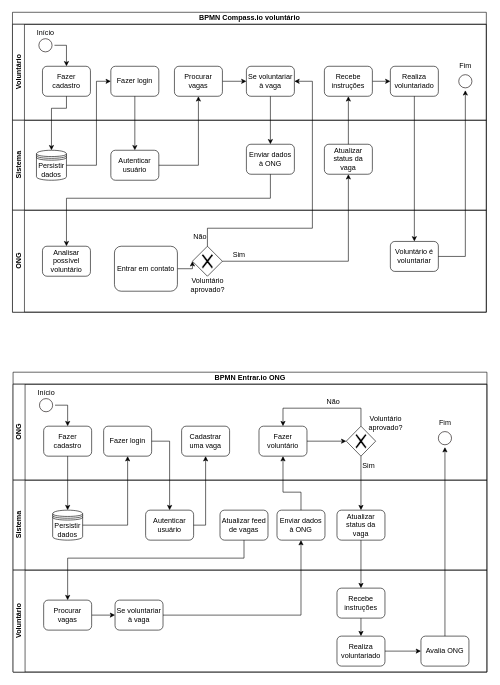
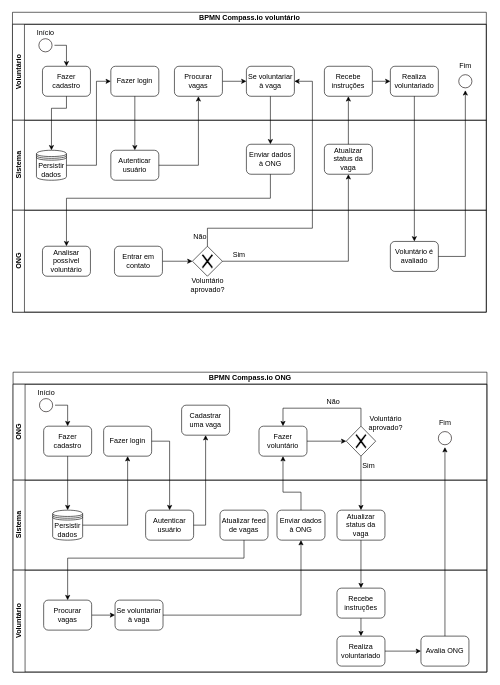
  <mxCell id="0" />
  <mxCell id="1" parent="0" />
  <mxCell id="2" value="BPMN Compass.io voluntário" style="swimlane;html=1;childLayout=stackLayout;resizeParent=1;resizeParentMax=0;horizontal=1;startSize=20;horizontalStack=0;fillColor=#FFFFFF;" vertex="1" parent="1"><mxGeometry x="20" y="20" width="790" height="500" as="geometry" /></mxCell>
  <mxCell id="3" value="Voluntário" style="swimlane;html=1;startSize=20;horizontal=0;" vertex="1" parent="2"><mxGeometry y="20" width="790" height="160" as="geometry" /></mxCell>
  <mxCell id="4" style="edgeStyle=orthogonalEdgeStyle;rounded=0;orthogonalLoop=1;jettySize=auto;html=1;exitX=1;exitY=0.5;exitDx=0;exitDy=0;entryX=0.5;entryY=0;entryDx=0;entryDy=0;" edge="1" parent="3" source="6" target="12"><mxGeometry relative="1" as="geometry" /></mxCell>
  <mxCell id="5" value="Início" style="text;html=1;align=center;verticalAlign=middle;resizable=0;points=[];autosize=1;" vertex="1" parent="3"><mxGeometry x="35" y="4" width="40" height="20" as="geometry" /></mxCell>
  <mxCell id="6" value="" style="ellipse;html=1;shape=startState;fillColor=#FFFFFF;strokeColor=#0A0000;" vertex="1" parent="3"><mxGeometry x="40" y="20" width="30" height="30" as="geometry" /></mxCell>
  <mxCell id="7" style="edgeStyle=orthogonalEdgeStyle;rounded=0;orthogonalLoop=1;jettySize=auto;html=1;exitX=1;exitY=0.5;exitDx=0;exitDy=0;entryX=0;entryY=0.5;entryDx=0;entryDy=0;" edge="1" parent="3" source="10" target="9"><mxGeometry relative="1" as="geometry" /></mxCell>
  <mxCell id="8" value="Fim" style="text;html=1;align=center;verticalAlign=middle;resizable=0;points=[];autosize=1;" vertex="1" parent="3"><mxGeometry x="735" y="60" width="40" height="20" as="geometry" /></mxCell>
  <mxCell id="9" value="Realiza voluntariado" style="shape=ext;rounded=1;html=1;whiteSpace=wrap;fillColor=#FFFFFF;" vertex="1" parent="3"><mxGeometry x="630" y="70" width="80" height="50" as="geometry" /></mxCell>
  <mxCell id="10" value="Recebe instruções" style="shape=ext;rounded=1;html=1;whiteSpace=wrap;fillColor=#FFFFFF;" vertex="1" parent="3"><mxGeometry x="520" y="70" width="80" height="50" as="geometry" /></mxCell>
  <mxCell id="11" value="Se voluntariar à vaga" style="shape=ext;rounded=1;html=1;whiteSpace=wrap;fillColor=#FFFFFF;" vertex="1" parent="3"><mxGeometry x="390" y="70" width="80" height="50" as="geometry" /></mxCell>
  <mxCell id="12" value="Fazer cadastro" style="shape=ext;rounded=1;html=1;whiteSpace=wrap;fillColor=#FFFFFF;" vertex="1" parent="3"><mxGeometry x="50" y="70" width="80" height="50" as="geometry" /></mxCell>
  <mxCell id="13" value="Fazer login" style="shape=ext;rounded=1;html=1;whiteSpace=wrap;fillColor=#FFFFFF;" vertex="1" parent="3"><mxGeometry x="164" y="70" width="80" height="50" as="geometry" /></mxCell>
  <mxCell id="14" style="edgeStyle=orthogonalEdgeStyle;rounded=0;orthogonalLoop=1;jettySize=auto;html=1;exitX=1;exitY=0.5;exitDx=0;exitDy=0;entryX=0;entryY=0.5;entryDx=0;entryDy=0;" edge="1" parent="3" source="15" target="11"><mxGeometry relative="1" as="geometry" /></mxCell>
  <mxCell id="15" value="Procurar vagas" style="shape=ext;rounded=1;html=1;whiteSpace=wrap;fillColor=#FFFFFF;" vertex="1" parent="3"><mxGeometry x="270" y="70" width="80" height="50" as="geometry" /></mxCell>
  <mxCell id="16" value="" style="ellipse;html=1;shape=startState;fillColor=#FFFFFF;strokeColor=#0A0000;" vertex="1" parent="3"><mxGeometry x="740" y="80" width="30" height="30" as="geometry" /></mxCell>
  <mxCell id="17" value="Sistema" style="swimlane;html=1;startSize=20;horizontal=0;" vertex="1" parent="2"><mxGeometry y="180" width="790" height="150" as="geometry" /></mxCell>
  <mxCell id="18" value="Enviar dados à ONG" style="shape=ext;rounded=1;html=1;whiteSpace=wrap;fillColor=#FFFFFF;" vertex="1" parent="17"><mxGeometry x="390" y="40" width="80" height="50" as="geometry" /></mxCell>
  <mxCell id="19" value="Atualizar status da vaga" style="shape=ext;rounded=1;html=1;whiteSpace=wrap;fillColor=#FFFFFF;" vertex="1" parent="17"><mxGeometry x="520" y="40" width="80" height="50" as="geometry" /></mxCell>
  <mxCell id="20" value="Autenticar usuário" style="shape=ext;rounded=1;html=1;whiteSpace=wrap;fillColor=#FFFFFF;" vertex="1" parent="17"><mxGeometry x="164" y="50" width="80" height="50" as="geometry" /></mxCell>
  <mxCell id="21" value="Persistir dados" style="shape=datastore;whiteSpace=wrap;html=1;fillColor=#FFFFFF;" vertex="1" parent="17"><mxGeometry x="40" y="50" width="50" height="50" as="geometry" /></mxCell>
  <mxCell id="22" value="ONG" style="swimlane;html=1;startSize=20;horizontal=0;" vertex="1" parent="2"><mxGeometry y="330" width="790" height="170" as="geometry" /></mxCell>
  <mxCell id="23" value="Não" style="text;html=1;strokeColor=none;fillColor=none;align=center;verticalAlign=middle;whiteSpace=wrap;rounded=0;" vertex="1" parent="22"><mxGeometry x="298" y="35" width="30" height="20" as="geometry" /></mxCell>
  <mxCell id="24" value="Sim" style="text;html=1;strokeColor=none;fillColor=none;align=center;verticalAlign=middle;whiteSpace=wrap;rounded=0;" vertex="1" parent="22"><mxGeometry x="362.5" y="65" width="30" height="20" as="geometry" /></mxCell>
- <mxCell id="25" value="Voluntário é voluntariar" style="shape=ext;rounded=1;html=1;whiteSpace=wrap;fillColor=#FFFFFF;" vertex="1" parent="22"><mxGeometry x="630" y="52" width="80" height="50" as="geometry" /></mxCell>
+ <mxCell id="25" value="Voluntário é avaliado" style="shape=ext;rounded=1;html=1;whiteSpace=wrap;fillColor=#FFFFFF;" vertex="1" parent="22"><mxGeometry x="630" y="52" width="80" height="50" as="geometry" /></mxCell>
  <mxCell id="26" value="Analisar possível voluntário" style="shape=ext;rounded=1;html=1;whiteSpace=wrap;fillColor=#FFFFFF;" vertex="1" parent="22"><mxGeometry x="50" y="60" width="80" height="50" as="geometry" /></mxCell>
  <mxCell id="27" style="edgeStyle=orthogonalEdgeStyle;rounded=0;orthogonalLoop=1;jettySize=auto;html=1;exitX=1;exitY=0.5;exitDx=0;exitDy=0;entryX=0;entryY=0.5;entryDx=0;entryDy=0;" edge="1" parent="22" source="28" target="29"><mxGeometry relative="1" as="geometry" /></mxCell>
- <mxCell id="28" value="Entrar em contato" style="shape=ext;rounded=1;html=1;whiteSpace=wrap;fillColor=#FFFFFF;" vertex="1" parent="22"><mxGeometry x="170" y="60" width="105" height="75" as="geometry" /></mxCell>
+ <mxCell id="28" value="Entrar em contato" style="shape=ext;rounded=1;html=1;whiteSpace=wrap;fillColor=#FFFFFF;" vertex="1" parent="22"><mxGeometry x="170" y="60" width="80" height="50" as="geometry" /></mxCell>
  <mxCell id="29" value="" style="shape=mxgraph.bpmn.shape;html=1;verticalLabelPosition=bottom;labelBackgroundColor=#ffffff;verticalAlign=top;align=center;perimeter=rhombusPerimeter;background=gateway;outlineConnect=0;outline=none;symbol=exclusiveGw;fillColor=#FFFFFF;" vertex="1" parent="22"><mxGeometry x="300" y="60" width="50" height="50" as="geometry" /></mxCell>
  <mxCell id="30" value="Voluntário aprovado?" style="text;html=1;strokeColor=none;fillColor=none;align=center;verticalAlign=middle;whiteSpace=wrap;rounded=0;" vertex="1" parent="22"><mxGeometry x="287.5" y="110" width="75" height="30" as="geometry" /></mxCell>
  <mxCell id="31" style="edgeStyle=orthogonalEdgeStyle;rounded=0;orthogonalLoop=1;jettySize=auto;html=1;exitX=0.5;exitY=1;exitDx=0;exitDy=0;" edge="1" parent="2" source="12" target="21"><mxGeometry relative="1" as="geometry"><Array as="points"><mxPoint x="90" y="160" /><mxPoint x="65" y="160" /></Array></mxGeometry></mxCell>
  <mxCell id="32" style="edgeStyle=orthogonalEdgeStyle;rounded=0;orthogonalLoop=1;jettySize=auto;html=1;exitX=1;exitY=0.5;exitDx=0;exitDy=0;entryX=0;entryY=0.5;entryDx=0;entryDy=0;" edge="1" parent="2" source="21" target="13"><mxGeometry relative="1" as="geometry"><Array as="points"><mxPoint x="140" y="255" /><mxPoint x="140" y="115" /></Array></mxGeometry></mxCell>
  <mxCell id="33" style="edgeStyle=orthogonalEdgeStyle;rounded=0;orthogonalLoop=1;jettySize=auto;html=1;exitX=0.5;exitY=1;exitDx=0;exitDy=0;entryX=0.5;entryY=0;entryDx=0;entryDy=0;" edge="1" parent="2" source="13" target="20"><mxGeometry relative="1" as="geometry" /></mxCell>
  <mxCell id="34" style="edgeStyle=orthogonalEdgeStyle;rounded=0;orthogonalLoop=1;jettySize=auto;html=1;exitX=1;exitY=0.5;exitDx=0;exitDy=0;entryX=0.5;entryY=1;entryDx=0;entryDy=0;" edge="1" parent="2" source="20" target="15"><mxGeometry relative="1" as="geometry" /></mxCell>
  <mxCell id="35" style="edgeStyle=orthogonalEdgeStyle;rounded=0;orthogonalLoop=1;jettySize=auto;html=1;exitX=0.5;exitY=1;exitDx=0;exitDy=0;" edge="1" parent="2" source="11" target="18"><mxGeometry relative="1" as="geometry" /></mxCell>
  <mxCell id="36" style="edgeStyle=orthogonalEdgeStyle;rounded=0;orthogonalLoop=1;jettySize=auto;html=1;exitX=0.5;exitY=1;exitDx=0;exitDy=0;" edge="1" parent="2" source="18" target="26"><mxGeometry relative="1" as="geometry"><Array as="points"><mxPoint x="430" y="310" /><mxPoint x="90" y="310" /></Array></mxGeometry></mxCell>
  <mxCell id="37" style="edgeStyle=orthogonalEdgeStyle;rounded=0;orthogonalLoop=1;jettySize=auto;html=1;exitX=0.5;exitY=0;exitDx=0;exitDy=0;entryX=1;entryY=0.5;entryDx=0;entryDy=0;" edge="1" parent="2" source="29" target="11"><mxGeometry relative="1" as="geometry"><Array as="points"><mxPoint x="325" y="360" /><mxPoint x="500" y="360" /><mxPoint x="500" y="115" /></Array></mxGeometry></mxCell>
  <mxCell id="38" style="edgeStyle=orthogonalEdgeStyle;rounded=0;orthogonalLoop=1;jettySize=auto;html=1;exitX=1;exitY=0.5;exitDx=0;exitDy=0;entryX=0.5;entryY=1;entryDx=0;entryDy=0;" edge="1" parent="2" source="29" target="19"><mxGeometry relative="1" as="geometry" /></mxCell>
  <mxCell id="39" style="edgeStyle=orthogonalEdgeStyle;rounded=0;orthogonalLoop=1;jettySize=auto;html=1;exitX=0.5;exitY=0;exitDx=0;exitDy=0;" edge="1" parent="2" source="19" target="10"><mxGeometry relative="1" as="geometry" /></mxCell>
  <mxCell id="40" style="edgeStyle=orthogonalEdgeStyle;rounded=0;orthogonalLoop=1;jettySize=auto;html=1;exitX=0.5;exitY=1;exitDx=0;exitDy=0;entryX=0.5;entryY=0;entryDx=0;entryDy=0;" edge="1" parent="2" source="9" target="25"><mxGeometry relative="1" as="geometry" /></mxCell>
  <mxCell id="41" style="edgeStyle=orthogonalEdgeStyle;rounded=0;orthogonalLoop=1;jettySize=auto;html=1;exitX=1;exitY=0.5;exitDx=0;exitDy=0;entryX=0.5;entryY=1;entryDx=0;entryDy=0;" edge="1" parent="2" source="25" target="16"><mxGeometry relative="1" as="geometry" /></mxCell>
- <mxCell id="42" value="BPMN Entrar.io ONG" style="swimlane;html=1;childLayout=stackLayout;resizeParent=1;resizeParentMax=0;horizontal=1;startSize=20;horizontalStack=0;fillColor=#FFFFFF;" vertex="1" parent="1"><mxGeometry x="21" y="620" width="790" height="500" as="geometry" /></mxCell>
+ <mxCell id="42" value="BPMN Compass.io ONG" style="swimlane;html=1;childLayout=stackLayout;resizeParent=1;resizeParentMax=0;horizontal=1;startSize=20;horizontalStack=0;fillColor=#FFFFFF;" vertex="1" parent="1"><mxGeometry x="21" y="620" width="790" height="500" as="geometry" /></mxCell>
  <mxCell id="43" value="ONG" style="swimlane;html=1;startSize=20;horizontal=0;" vertex="1" parent="42"><mxGeometry y="20" width="790" height="160" as="geometry" /></mxCell>
  <mxCell id="44" style="edgeStyle=orthogonalEdgeStyle;rounded=0;orthogonalLoop=1;jettySize=auto;html=1;exitX=1;exitY=0.5;exitDx=0;exitDy=0;" edge="1" parent="43" source="47" target="53"><mxGeometry relative="1" as="geometry"><mxPoint x="90" y="70" as="targetPoint" /></mxGeometry></mxCell>
  <mxCell id="45" value="Início" style="text;html=1;align=center;verticalAlign=middle;resizable=0;points=[];autosize=1;" vertex="1" parent="43"><mxGeometry x="35" y="4" width="40" height="20" as="geometry" /></mxCell>
  <mxCell id="46" value="Não" style="text;html=1;strokeColor=none;fillColor=none;align=center;verticalAlign=middle;whiteSpace=wrap;rounded=0;" vertex="1" parent="43"><mxGeometry x="518.5" y="20" width="30" height="20" as="geometry" /></mxCell>
  <mxCell id="47" value="" style="ellipse;html=1;shape=startState;fillColor=#FFFFFF;strokeColor=#0A0000;" vertex="1" parent="43"><mxGeometry x="40" y="20" width="30" height="30" as="geometry" /></mxCell>
  <mxCell id="48" style="edgeStyle=orthogonalEdgeStyle;rounded=0;orthogonalLoop=1;jettySize=auto;html=1;exitX=0.5;exitY=0;exitDx=0;exitDy=0;entryX=0.5;entryY=0;entryDx=0;entryDy=0;" edge="1" parent="43" source="57" target="56"><mxGeometry relative="1" as="geometry"><Array as="points"><mxPoint x="580" y="40" /><mxPoint x="450" y="40" /></Array></mxGeometry></mxCell>
  <mxCell id="49" value="Voluntário aprovado?" style="text;html=1;strokeColor=none;fillColor=none;align=center;verticalAlign=middle;whiteSpace=wrap;rounded=0;" vertex="1" parent="43"><mxGeometry x="584" y="50" width="75" height="30" as="geometry" /></mxCell>
  <mxCell id="50" value="Fim" style="text;html=1;align=center;verticalAlign=middle;resizable=0;points=[];autosize=1;" vertex="1" parent="43"><mxGeometry x="700" y="55" width="40" height="20" as="geometry" /></mxCell>
  <mxCell id="51" value="" style="ellipse;html=1;shape=startState;fillColor=#FFFFFF;strokeColor=#0A0000;" vertex="1" parent="43"><mxGeometry x="705" y="75" width="30" height="30" as="geometry" /></mxCell>
- <mxCell id="52" value="Cadastrar uma vaga" style="shape=ext;rounded=1;html=1;whiteSpace=wrap;fillColor=#FFFFFF;" vertex="1" parent="43"><mxGeometry x="281" y="70" width="80" height="50" as="geometry" /></mxCell>
+ <mxCell id="52" value="Cadastrar uma vaga" style="shape=ext;rounded=1;html=1;whiteSpace=wrap;fillColor=#FFFFFF;" vertex="1" parent="43"><mxGeometry x="281" y="35" width="80" height="50" as="geometry" /></mxCell>
  <mxCell id="53" value="Fazer cadastro" style="shape=ext;rounded=1;html=1;whiteSpace=wrap;fillColor=#FFFFFF;" vertex="1" parent="43"><mxGeometry x="51" y="70" width="80" height="50" as="geometry" /></mxCell>
  <mxCell id="54" value="Fazer login" style="shape=ext;rounded=1;html=1;whiteSpace=wrap;fillColor=#FFFFFF;" vertex="1" parent="43"><mxGeometry x="151" y="70" width="80" height="50" as="geometry" /></mxCell>
  <mxCell id="55" style="edgeStyle=orthogonalEdgeStyle;rounded=0;orthogonalLoop=1;jettySize=auto;html=1;exitX=1;exitY=0.5;exitDx=0;exitDy=0;entryX=0;entryY=0.5;entryDx=0;entryDy=0;" edge="1" parent="43" source="56" target="57"><mxGeometry relative="1" as="geometry" /></mxCell>
  <mxCell id="56" value="Fazer voluntário" style="shape=ext;rounded=1;html=1;whiteSpace=wrap;fillColor=#FFFFFF;" vertex="1" parent="43"><mxGeometry x="410" y="70" width="80" height="50" as="geometry" /></mxCell>
  <mxCell id="57" value="" style="shape=mxgraph.bpmn.shape;html=1;verticalLabelPosition=bottom;labelBackgroundColor=#ffffff;verticalAlign=top;align=center;perimeter=rhombusPerimeter;background=gateway;outlineConnect=0;outline=none;symbol=exclusiveGw;fillColor=#FFFFFF;" vertex="1" parent="43"><mxGeometry x="555.5" y="70" width="49" height="50" as="geometry" /></mxCell>
  <mxCell id="58" value="Sim" style="text;html=1;strokeColor=none;fillColor=none;align=center;verticalAlign=middle;whiteSpace=wrap;rounded=0;" vertex="1" parent="43"><mxGeometry x="578" y="126" width="30" height="20" as="geometry" /></mxCell>
  <mxCell id="59" value="Sistema" style="swimlane;html=1;startSize=20;horizontal=0;" vertex="1" parent="42"><mxGeometry y="180" width="790" height="150" as="geometry" /></mxCell>
  <mxCell id="60" value="Enviar dados à ONG" style="shape=ext;rounded=1;html=1;whiteSpace=wrap;fillColor=#FFFFFF;" vertex="1" parent="59"><mxGeometry x="440" y="50" width="80" height="50" as="geometry" /></mxCell>
  <mxCell id="61" value="Autenticar usuário" style="shape=ext;rounded=1;html=1;whiteSpace=wrap;fillColor=#FFFFFF;" vertex="1" parent="59"><mxGeometry x="221" y="50" width="80" height="50" as="geometry" /></mxCell>
  <mxCell id="62" value="Persistir dados" style="shape=datastore;whiteSpace=wrap;html=1;fillColor=#FFFFFF;" vertex="1" parent="59"><mxGeometry x="66" y="50" width="50" height="50" as="geometry" /></mxCell>
  <mxCell id="63" value="Atualizar feed de vagas" style="shape=ext;rounded=1;html=1;whiteSpace=wrap;fillColor=#FFFFFF;" vertex="1" parent="59"><mxGeometry x="345" y="50" width="80" height="50" as="geometry" /></mxCell>
  <mxCell id="64" value="Atualizar status da vaga" style="shape=ext;rounded=1;html=1;whiteSpace=wrap;fillColor=#FFFFFF;" vertex="1" parent="59"><mxGeometry x="540" y="50" width="80" height="50" as="geometry" /></mxCell>
  <mxCell id="65" value="Voluntário" style="swimlane;html=1;startSize=20;horizontal=0;" vertex="1" parent="42"><mxGeometry y="330" width="790" height="170" as="geometry" /></mxCell>
  <mxCell id="66" value="Se voluntariar à vaga" style="shape=ext;rounded=1;html=1;whiteSpace=wrap;fillColor=#FFFFFF;" vertex="1" parent="65"><mxGeometry x="170" y="50" width="80" height="50" as="geometry" /></mxCell>
  <mxCell id="67" style="edgeStyle=orthogonalEdgeStyle;rounded=0;orthogonalLoop=1;jettySize=auto;html=1;exitX=1;exitY=0.5;exitDx=0;exitDy=0;entryX=0;entryY=0.5;entryDx=0;entryDy=0;" edge="1" parent="65" source="68" target="66"><mxGeometry relative="1" as="geometry" /></mxCell>
  <mxCell id="68" value="Procurar vagas" style="shape=ext;rounded=1;html=1;whiteSpace=wrap;fillColor=#FFFFFF;" vertex="1" parent="65"><mxGeometry x="51" y="50" width="80" height="50" as="geometry" /></mxCell>
  <mxCell id="69" style="edgeStyle=orthogonalEdgeStyle;rounded=0;orthogonalLoop=1;jettySize=auto;html=1;exitX=0.5;exitY=1;exitDx=0;exitDy=0;entryX=0.5;entryY=0;entryDx=0;entryDy=0;" edge="1" parent="65" source="70" target="72"><mxGeometry relative="1" as="geometry" /></mxCell>
  <mxCell id="70" value="Recebe instruções" style="shape=ext;rounded=1;html=1;whiteSpace=wrap;fillColor=#FFFFFF;" vertex="1" parent="65"><mxGeometry x="540" y="30" width="80" height="50" as="geometry" /></mxCell>
  <mxCell id="71" style="edgeStyle=orthogonalEdgeStyle;rounded=0;orthogonalLoop=1;jettySize=auto;html=1;exitX=1;exitY=0.5;exitDx=0;exitDy=0;entryX=0;entryY=0.5;entryDx=0;entryDy=0;" edge="1" parent="65" source="72" target="73"><mxGeometry relative="1" as="geometry" /></mxCell>
  <mxCell id="72" value="Realiza voluntariado" style="shape=ext;rounded=1;html=1;whiteSpace=wrap;fillColor=#FFFFFF;" vertex="1" parent="65"><mxGeometry x="540" y="110" width="80" height="50" as="geometry" /></mxCell>
  <mxCell id="73" value="Avalia ONG" style="shape=ext;rounded=1;html=1;whiteSpace=wrap;fillColor=#FFFFFF;" vertex="1" parent="65"><mxGeometry x="680" y="110" width="80" height="50" as="geometry" /></mxCell>
  <mxCell id="74" style="edgeStyle=orthogonalEdgeStyle;rounded=0;orthogonalLoop=1;jettySize=auto;html=1;exitX=0.5;exitY=1;exitDx=0;exitDy=0;entryX=0.5;entryY=0;entryDx=0;entryDy=0;" edge="1" parent="42" source="53" target="62"><mxGeometry relative="1" as="geometry" /></mxCell>
  <mxCell id="75" style="edgeStyle=orthogonalEdgeStyle;rounded=0;orthogonalLoop=1;jettySize=auto;html=1;exitX=1;exitY=0.5;exitDx=0;exitDy=0;entryX=0.5;entryY=1;entryDx=0;entryDy=0;" edge="1" parent="42" source="62" target="54"><mxGeometry relative="1" as="geometry" /></mxCell>
  <mxCell id="76" style="edgeStyle=orthogonalEdgeStyle;rounded=0;orthogonalLoop=1;jettySize=auto;html=1;exitX=1;exitY=0.5;exitDx=0;exitDy=0;entryX=0.5;entryY=0;entryDx=0;entryDy=0;" edge="1" parent="42" source="54" target="61"><mxGeometry relative="1" as="geometry" /></mxCell>
  <mxCell id="77" style="edgeStyle=orthogonalEdgeStyle;rounded=0;orthogonalLoop=1;jettySize=auto;html=1;exitX=1;exitY=0.5;exitDx=0;exitDy=0;entryX=0.5;entryY=1;entryDx=0;entryDy=0;" edge="1" parent="42" source="61" target="52"><mxGeometry relative="1" as="geometry" /></mxCell>
  <mxCell id="78" style="edgeStyle=orthogonalEdgeStyle;rounded=0;orthogonalLoop=1;jettySize=auto;html=1;exitX=0.5;exitY=1;exitDx=0;exitDy=0;" edge="1" parent="42" source="63" target="68"><mxGeometry relative="1" as="geometry"><Array as="points"><mxPoint x="385" y="310" /><mxPoint x="91" y="310" /></Array></mxGeometry></mxCell>
  <mxCell id="79" style="edgeStyle=orthogonalEdgeStyle;rounded=0;orthogonalLoop=1;jettySize=auto;html=1;exitX=1;exitY=0.5;exitDx=0;exitDy=0;" edge="1" parent="42" source="66" target="60"><mxGeometry relative="1" as="geometry" /></mxCell>
  <mxCell id="80" style="edgeStyle=orthogonalEdgeStyle;rounded=0;orthogonalLoop=1;jettySize=auto;html=1;exitX=0.5;exitY=0;exitDx=0;exitDy=0;entryX=0.5;entryY=1;entryDx=0;entryDy=0;" edge="1" parent="42" source="60" target="56"><mxGeometry relative="1" as="geometry"><Array as="points"><mxPoint x="480" y="200" /><mxPoint x="450" y="200" /></Array></mxGeometry></mxCell>
  <mxCell id="81" style="edgeStyle=orthogonalEdgeStyle;rounded=0;orthogonalLoop=1;jettySize=auto;html=1;entryX=0.5;entryY=0;entryDx=0;entryDy=0;exitX=0.5;exitY=1;exitDx=0;exitDy=0;" edge="1" parent="42" source="57" target="64"><mxGeometry relative="1" as="geometry"><Array as="points"><mxPoint x="580" y="170" /><mxPoint x="580" y="170" /></Array></mxGeometry></mxCell>
  <mxCell id="82" style="edgeStyle=orthogonalEdgeStyle;rounded=0;orthogonalLoop=1;jettySize=auto;html=1;entryX=0.5;entryY=0;entryDx=0;entryDy=0;" edge="1" parent="42" source="64" target="70"><mxGeometry relative="1" as="geometry"><Array as="points"><mxPoint x="580" y="350" /><mxPoint x="580" y="350" /></Array></mxGeometry></mxCell>
  <mxCell id="83" style="edgeStyle=orthogonalEdgeStyle;rounded=0;orthogonalLoop=1;jettySize=auto;html=1;exitX=0.5;exitY=0;exitDx=0;exitDy=0;entryX=0.5;entryY=1;entryDx=0;entryDy=0;" edge="1" parent="42" source="73" target="51"><mxGeometry relative="1" as="geometry" /></mxCell>
